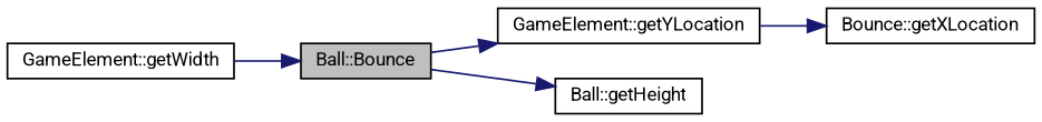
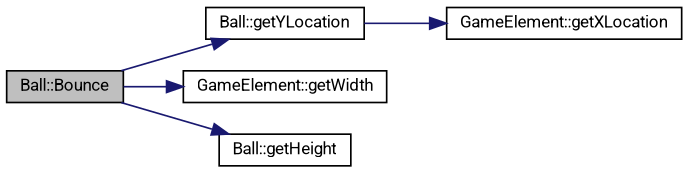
  digraph {
    fontname=Roboto
    rankdir=LR
    node [color=black fillcolor=white fontname=Roboto fontsize=10 shape=record style=filled]
    edge [color=midnightblue fontname=Roboto fontsize=10 labelfontname=Helvetica labelfontsize=10 style=solid]
    n1 [fillcolor=grey75 fontcolor=black height=0.2 label="Ball::Bounce" width=0.4]
-   n2 [height=0.2 label="GameElement::getYLocation" width=0.4]
+   n2 [height=0.2 label="Ball::getYLocation" width=0.4]
    n3 [height=0.2 label="GameElement::getWidth" width=0.4]
    n4 [height=0.2 label="Ball::getHeight" width=0.4]
-   n5 [height=0.2 label="Bounce::getXLocation" width=0.4]
+   n5 [height=0.2 label="GameElement::getXLocation" width=0.4]
    n1 -> n2
-   n3 -> n1
+   n1 -> n3
    n1 -> n4
    n2 -> n5
  }
